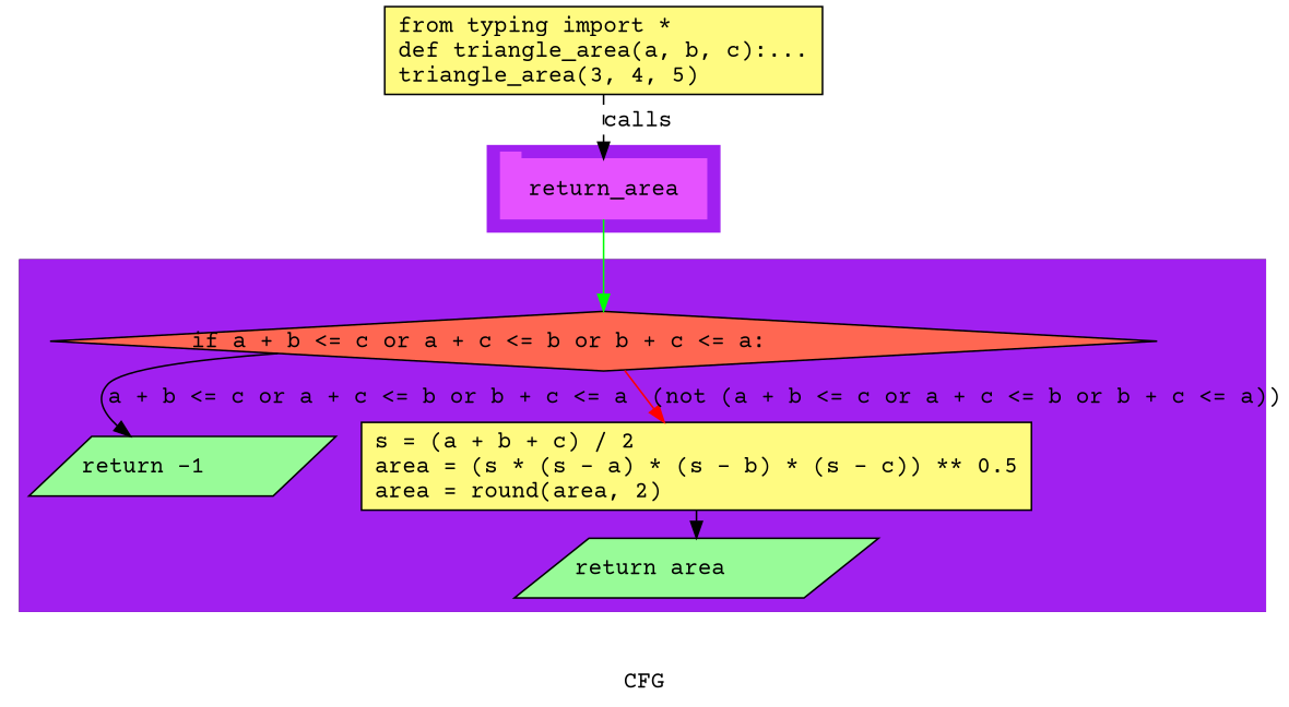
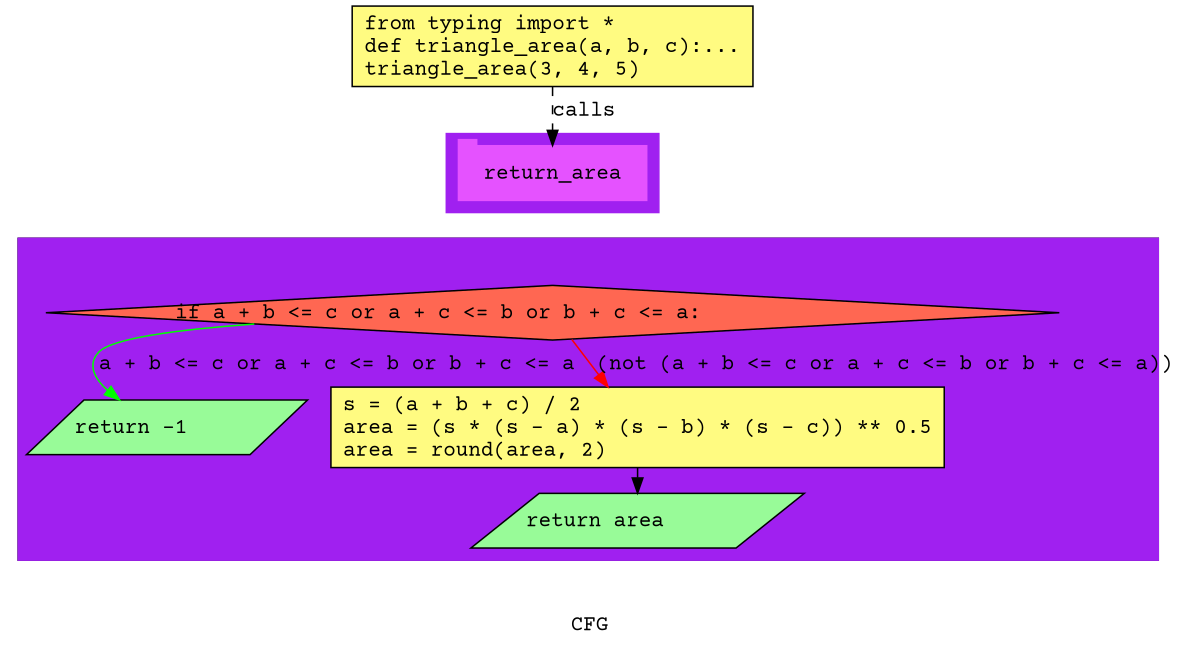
  digraph {
    compound=True
    fontname="Courier Prime"
    label=CFG
    pack=False
    rankdir=TB
    ranksep=0.02
    node [fontname="Courier Prime" shape=parallelogram style="filled,solid" fillcolor="#98fb98"]
    edge [color=green fontname="Courier Prime"]
    n1 [color="#E552FF" height=0.5 label=return_area linenum="[10]" shape=tab style=filled width=1.7222 fillcolor=""]
    n2 [fillcolor="#FF6752" height=0.5 label="if a + b <= c or a + c <= b or b + c <= a:\l" linenum="[3]" shape=diamond width=9.2682]
    n3 [height=0.5 label="return -1\l" linenum="[4]" width=2.4088]
    n4 [fillcolor="#FFFB81" height=0.73611 label="s = (a + b + c) / 2\larea = (s * (s - a) * (s - b) * (s - c)) ** 0.5\larea = round(area, 2)\l" linenum="[5, 6, 7]" shape=rectangle width=5.6111]
    n5 [height=0.5 label="return area\l" linenum="[8]" width=2.8323]
    n6 [fillcolor="#FFFB81" height=0.73611 label="from typing import *\ldef triangle_area(a, b, c):...\ltriangle_area(3, 4, 5)\l" linenum="[1]" shape=rectangle width=3.6667]
    subgraph cluster_1 {
      color=purple
      compound=true
      label=""
      shape=tab
      style=filled
      n1
    }
    subgraph cluster_2 {
      label=triangle_area
      n2
      n3
      n4
      n5
      subgraph cluster_3 {
        color=purple
        compound=true
        label=""
        shape=tab
        style=filled
      }
    }
-   n1 -> n2
-   n2 -> n3 [color=black label="a + b <= c or a + c <= b or b + c <= a"]
+   n2 -> n3 [label="a + b <= c or a + c <= b or b + c <= a"]
    n2 -> n4 [color=red label="(not (a + b <= c or a + c <= b or b + c <= a))"]
    n4 -> n5 [color=black]
    n6 -> n1 [label=calls style=dashed color=""]
  }
